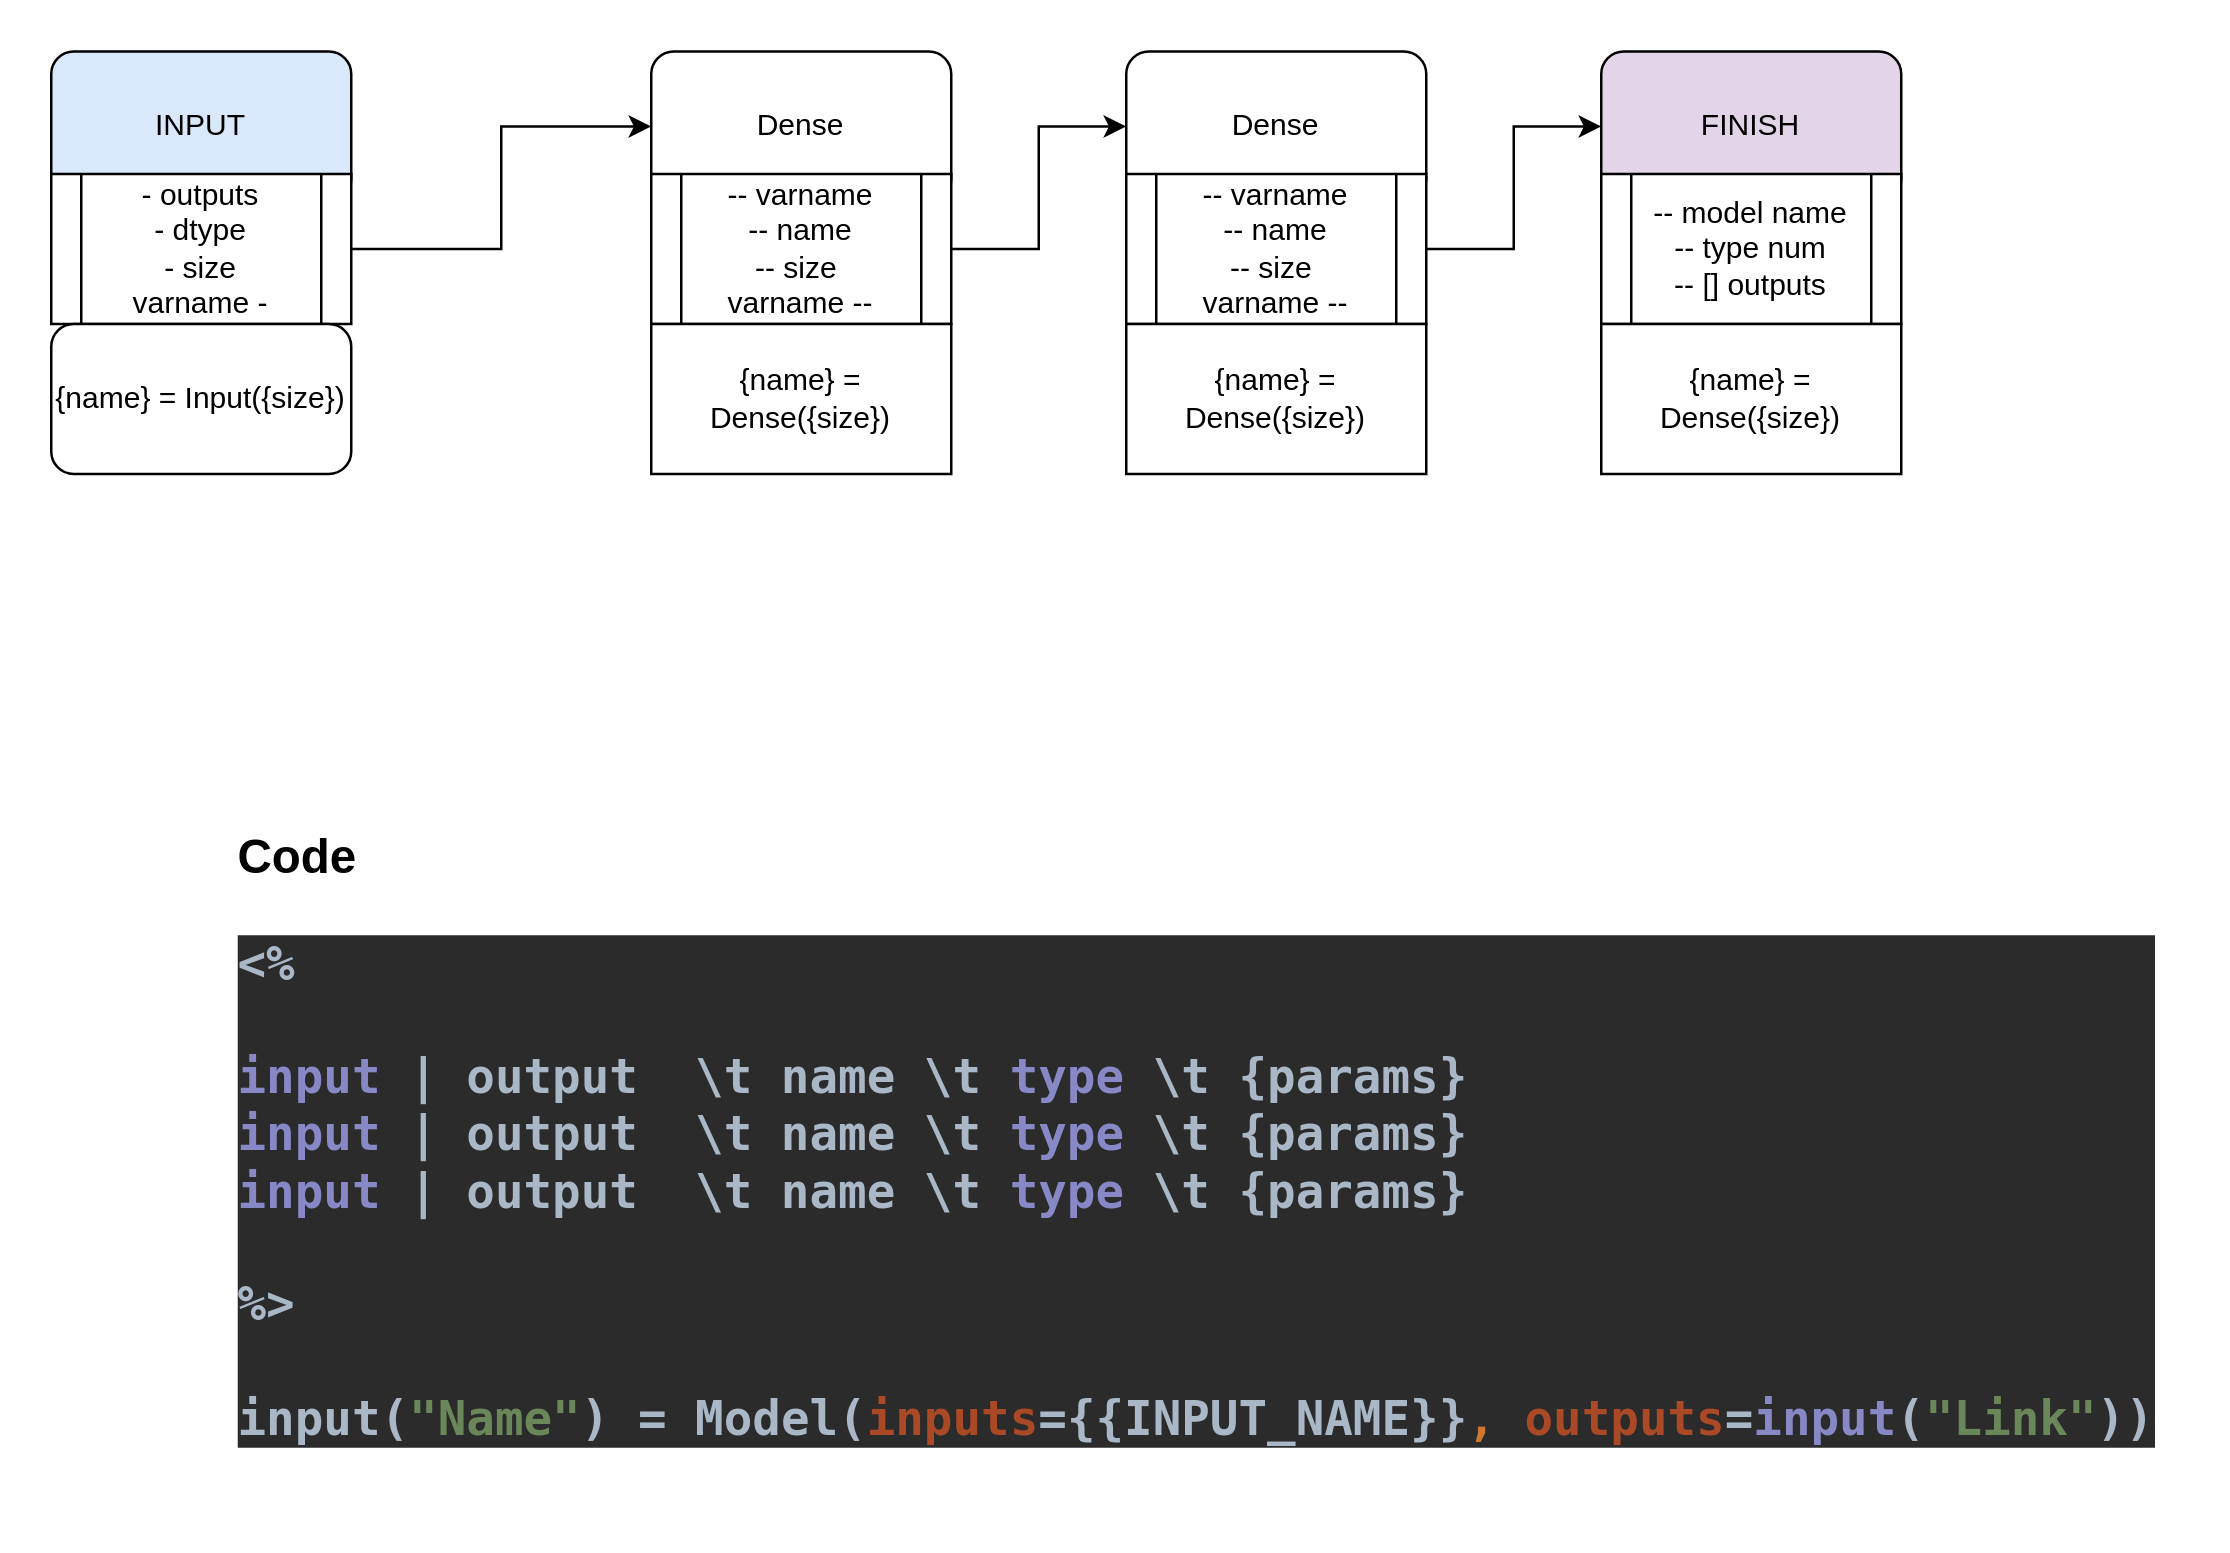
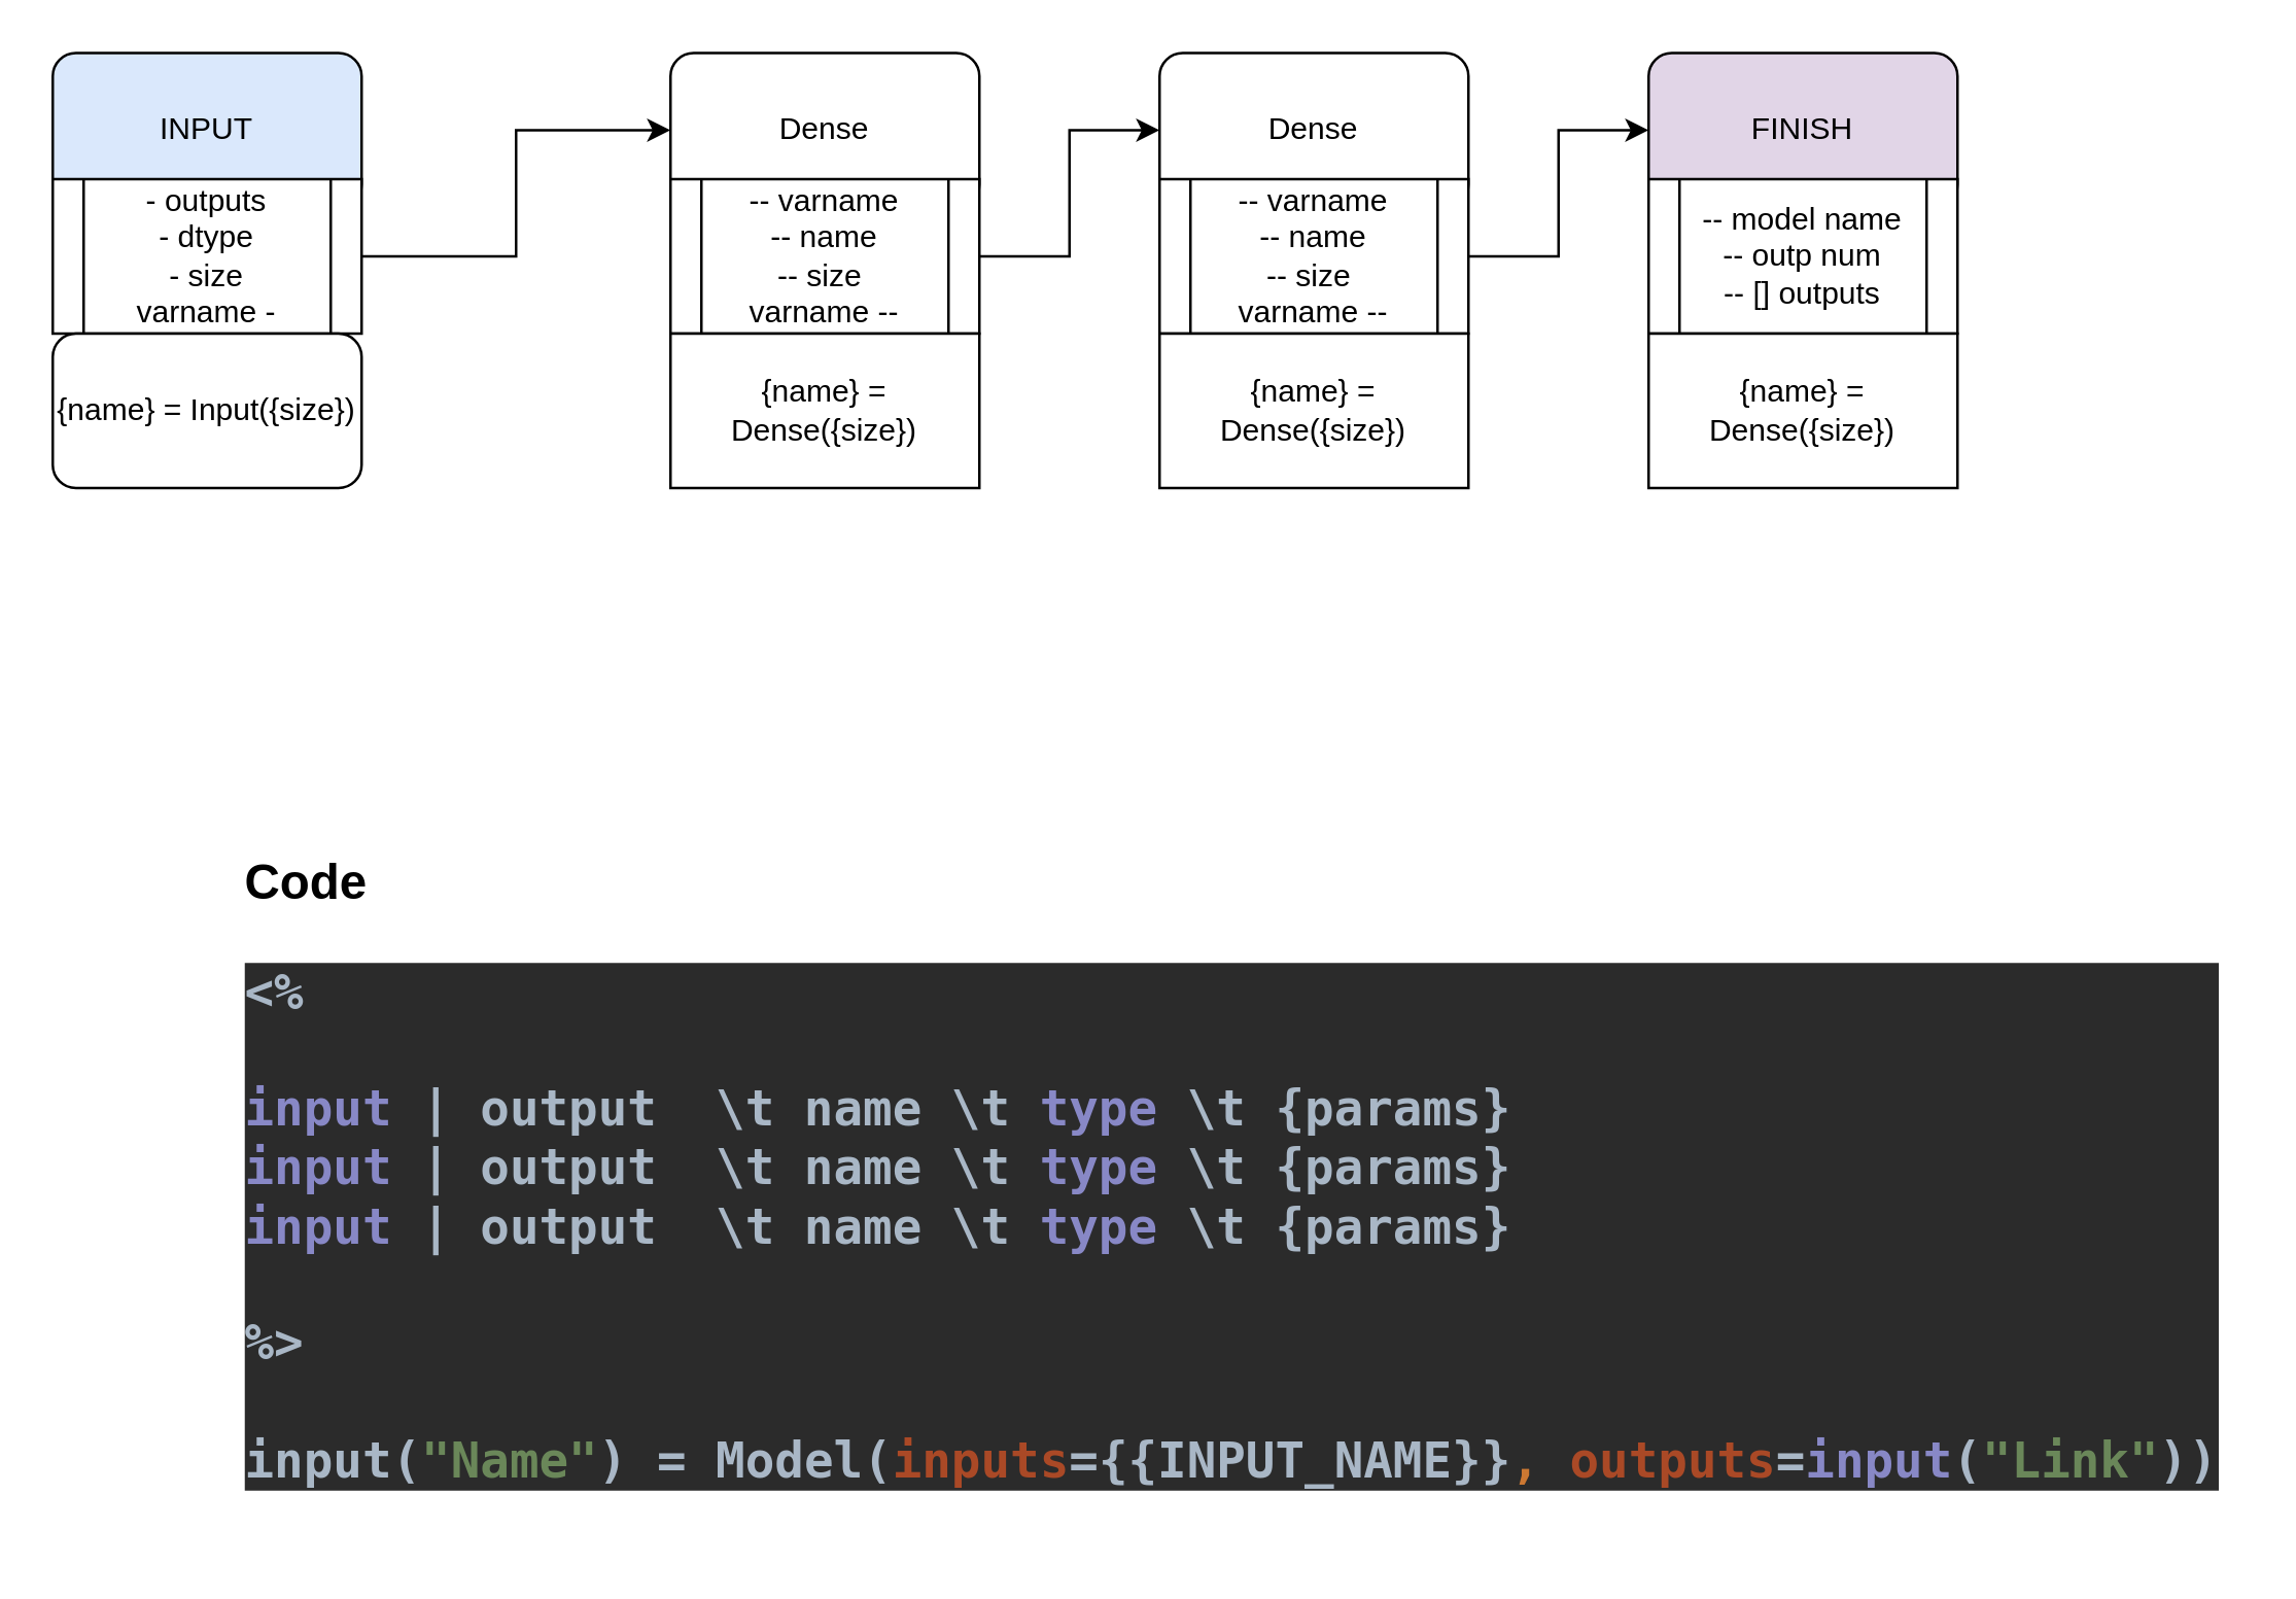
  <mxCell id="0" />
  <mxCell id="1" parent="0" />
  <mxCell id="2" value="INPUT" style="rounded=1;whiteSpace=wrap;html=1;fillColor=#dae8fc;" parent="1" vertex="1"><mxGeometry x="20" y="20" width="120" height="60" as="geometry" /></mxCell>
  <mxCell id="3" value="FINISH" style="rounded=1;whiteSpace=wrap;html=1;fillColor=#e1d5e7;" parent="1" vertex="1"><mxGeometry x="640" y="20" width="120" height="60" as="geometry" /></mxCell>
  <mxCell id="4" style="edgeStyle=orthogonalEdgeStyle;rounded=0;orthogonalLoop=1;jettySize=auto;html=1;exitX=1;exitY=0.5;exitDx=0;exitDy=0;entryX=0;entryY=0.5;entryDx=0;entryDy=0;" parent="1" source="5" target="6" edge="1"><mxGeometry relative="1" as="geometry"><mxPoint x="220" y="129" as="targetPoint" /></mxGeometry></mxCell>
  <mxCell id="5" value="- outputs&lt;br&gt;- dtype&lt;br&gt;- size&lt;br&gt;varname -" style="shape=process;whiteSpace=wrap;html=1;backgroundOutline=1;" parent="1" vertex="1"><mxGeometry x="20" y="69" width="120" height="60" as="geometry" /></mxCell>
  <mxCell id="6" value="Dense" style="rounded=1;whiteSpace=wrap;html=1;" parent="1" vertex="1"><mxGeometry x="260" y="20" width="120" height="60" as="geometry" /></mxCell>
  <mxCell id="7" style="edgeStyle=orthogonalEdgeStyle;rounded=0;orthogonalLoop=1;jettySize=auto;html=1;exitX=1;exitY=0.5;exitDx=0;exitDy=0;entryX=0;entryY=0.5;entryDx=0;entryDy=0;" parent="1" source="8" target="10" edge="1"><mxGeometry relative="1" as="geometry" /></mxCell>
  <mxCell id="8" value="-- varname&lt;br&gt;-- name&lt;br&gt;-- size&amp;nbsp;&lt;br&gt;varname --" style="shape=process;whiteSpace=wrap;html=1;backgroundOutline=1;" parent="1" vertex="1"><mxGeometry x="260" y="69" width="120" height="60" as="geometry" /></mxCell>
- <mxCell id="9" value="-- model name&lt;br&gt;-- type num&lt;br&gt;-- [] outputs" style="shape=process;whiteSpace=wrap;html=1;backgroundOutline=1;" parent="1" vertex="1"><mxGeometry x="640" y="69" width="120" height="60" as="geometry" /></mxCell>
+ <mxCell id="9" value="-- model name&lt;br&gt;-- outp num&lt;br&gt;-- [] outputs" style="shape=process;whiteSpace=wrap;html=1;backgroundOutline=1;" parent="1" vertex="1"><mxGeometry x="640" y="69" width="120" height="60" as="geometry" /></mxCell>
  <mxCell id="10" value="Dense" style="rounded=1;whiteSpace=wrap;html=1;" parent="1" vertex="1"><mxGeometry x="450" y="20" width="120" height="60" as="geometry" /></mxCell>
  <mxCell id="11" style="edgeStyle=orthogonalEdgeStyle;rounded=0;orthogonalLoop=1;jettySize=auto;html=1;exitX=1;exitY=0.5;exitDx=0;exitDy=0;entryX=0;entryY=0.5;entryDx=0;entryDy=0;" parent="1" source="12" target="3" edge="1"><mxGeometry relative="1" as="geometry" /></mxCell>
  <mxCell id="12" value="-- varname&lt;br&gt;-- name&lt;br&gt;-- size&amp;nbsp;&lt;br&gt;varname --" style="shape=process;whiteSpace=wrap;html=1;backgroundOutline=1;" parent="1" vertex="1"><mxGeometry x="450" y="69" width="120" height="60" as="geometry" /></mxCell>
  <mxCell id="13" value="&lt;span style=&quot;white-space: normal&quot;&gt;{name} = Input({size})&lt;/span&gt;" style="whiteSpace=wrap;html=1;rounded=1;" parent="1" vertex="1"><mxGeometry x="20" y="129" width="120" height="60" as="geometry" /></mxCell>
  <mxCell id="14" value="&lt;span style=&quot;white-space: normal&quot;&gt;{name} = Dense({size})&lt;/span&gt;" style="rounded=0;whiteSpace=wrap;html=1;" parent="1" vertex="1"><mxGeometry x="260" y="129" width="120" height="60" as="geometry" /></mxCell>
  <mxCell id="15" value="&lt;span style=&quot;white-space: normal&quot;&gt;{name} = Dense({size})&lt;/span&gt;" style="rounded=0;whiteSpace=wrap;html=1;" parent="1" vertex="1"><mxGeometry x="450" y="129" width="120" height="60" as="geometry" /></mxCell>
  <mxCell id="16" value="&lt;span style=&quot;white-space: normal&quot;&gt;{name} = Dense({size})&lt;/span&gt;" style="rounded=0;whiteSpace=wrap;html=1;" parent="1" vertex="1"><mxGeometry x="640" y="129" width="120" height="60" as="geometry" /></mxCell>
  <mxCell id="17" value="&lt;h1 style=&quot;font-size: 19px&quot;&gt;Code&lt;/h1&gt;&lt;pre style=&quot;background-color: #2b2b2b ; color: #a9b7c6 ; font-family: &amp;#34;jetbrains mono&amp;#34; , monospace ; font-size: 9 8pt&quot;&gt;&amp;lt;%&lt;br&gt;&lt;br&gt;&lt;span style=&quot;color: #8888c6&quot;&gt;input &lt;/span&gt;| output  \t name \t &lt;span style=&quot;color: #8888c6&quot;&gt;type &lt;/span&gt;\t {params}&lt;br&gt;&lt;span style=&quot;color: #8888c6&quot;&gt;input &lt;/span&gt;| output  \t name \t &lt;span style=&quot;color: #8888c6&quot;&gt;type &lt;/span&gt;\t {params}&lt;br&gt;&lt;span style=&quot;color: #8888c6&quot;&gt;input &lt;/span&gt;| output  \t name \t &lt;span style=&quot;color: #8888c6&quot;&gt;type &lt;/span&gt;\t {params}&lt;br&gt;&lt;br&gt;%&amp;gt;&lt;br&gt;&lt;br&gt;input(&lt;span style=&quot;color: #6a8759&quot;&gt;&quot;Name&quot;&lt;/span&gt;) = Model(&lt;span style=&quot;color: #aa4926&quot;&gt;inputs&lt;/span&gt;={{INPUT_NAME}}&lt;span style=&quot;color: #cc7832&quot;&gt;, &lt;/span&gt;&lt;span style=&quot;color: #aa4926&quot;&gt;outputs&lt;/span&gt;=&lt;span style=&quot;color: #8888c6&quot;&gt;input&lt;/span&gt;(&lt;span style=&quot;color: #6a8759&quot;&gt;&quot;Link&quot;&lt;/span&gt;))&lt;/pre&gt;" style="text;html=1;strokeColor=none;fillColor=none;spacing=5;spacingTop=-20;whiteSpace=wrap;overflow=hidden;rounded=0;fontStyle=1;fontSize=19;" vertex="1" parent="1"><mxGeometry x="90" y="329" width="780" height="270" as="geometry" /></mxCell>
